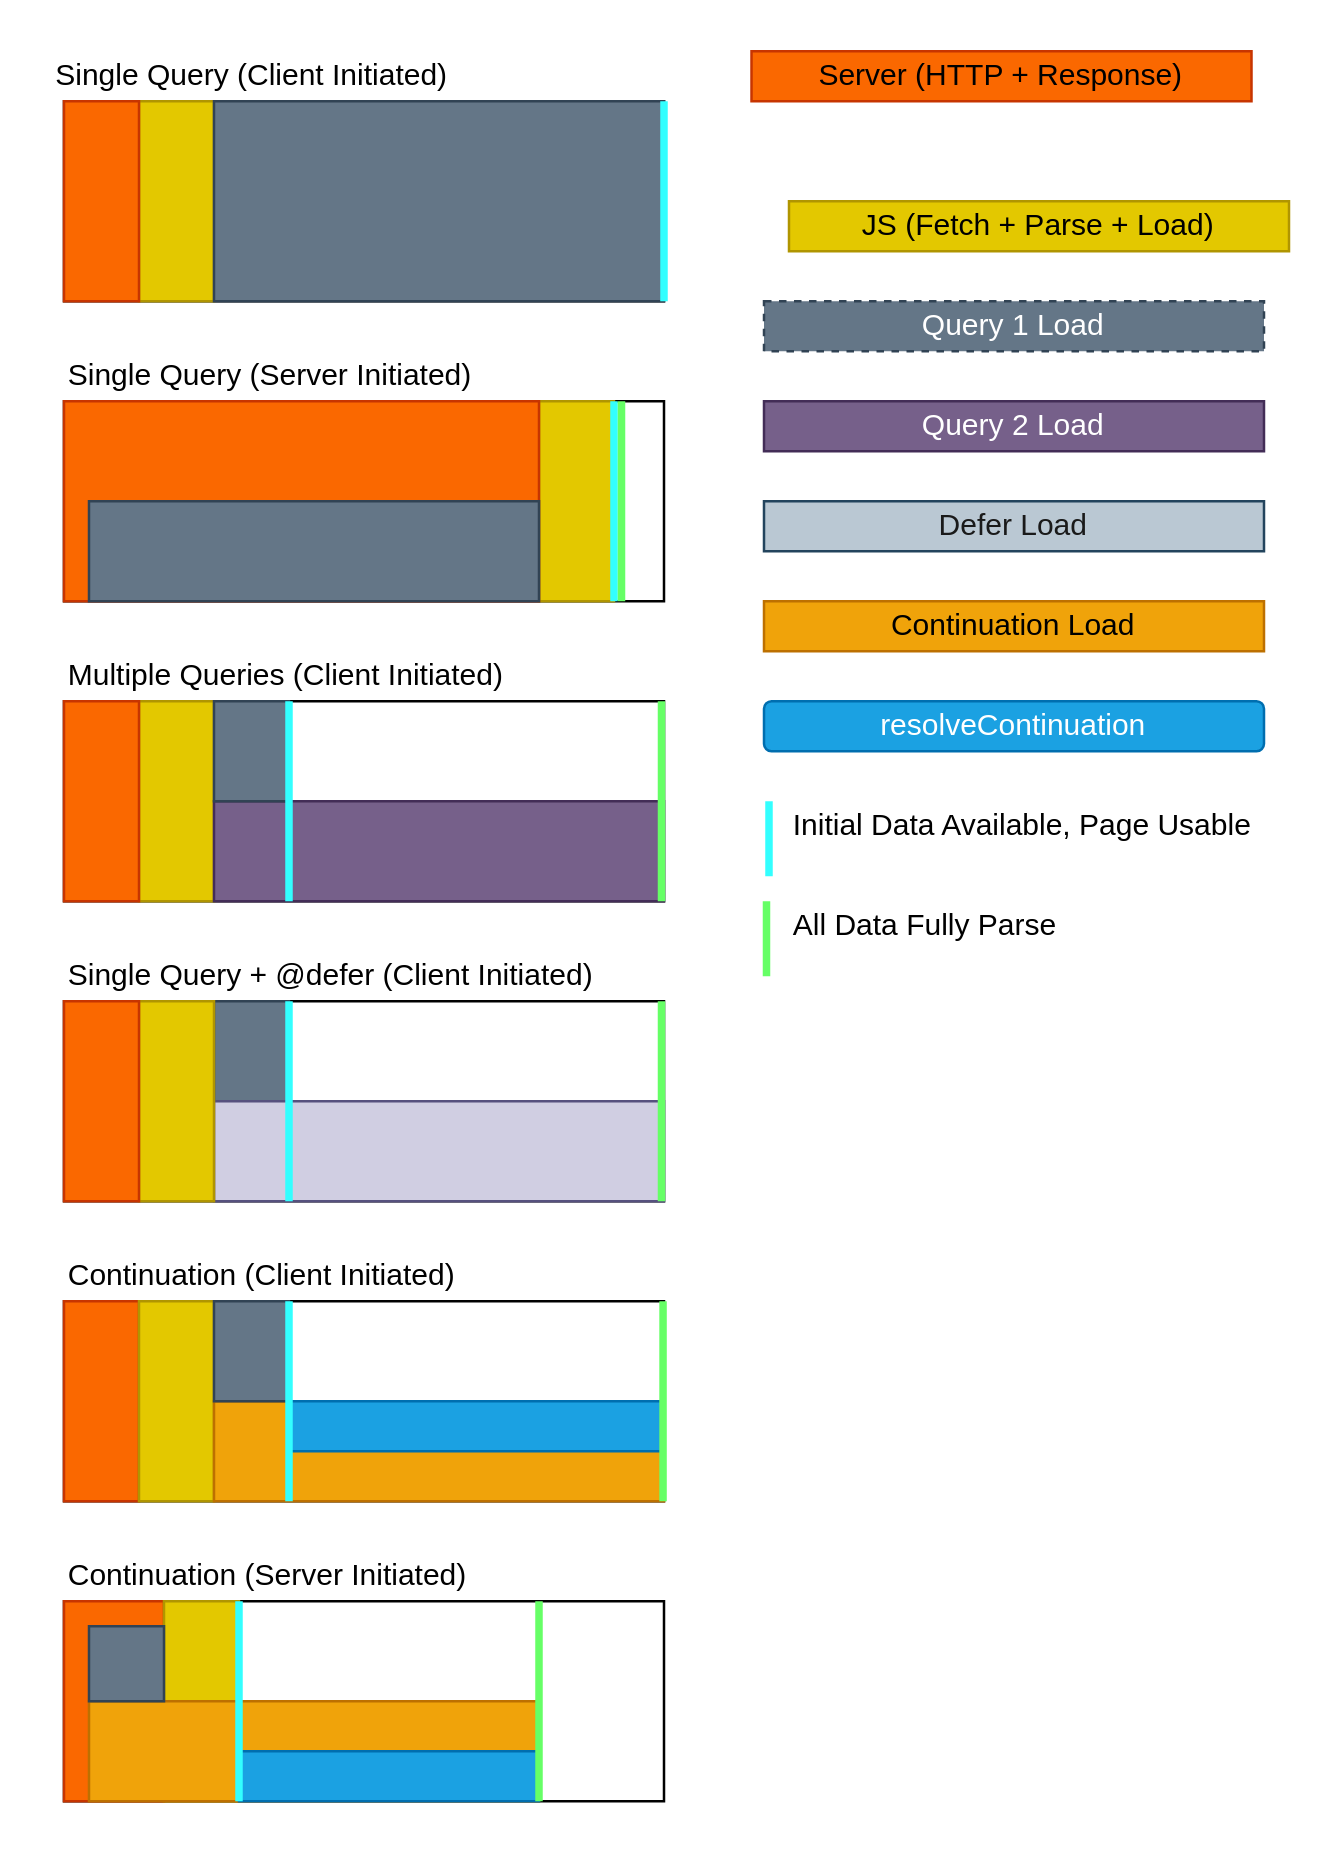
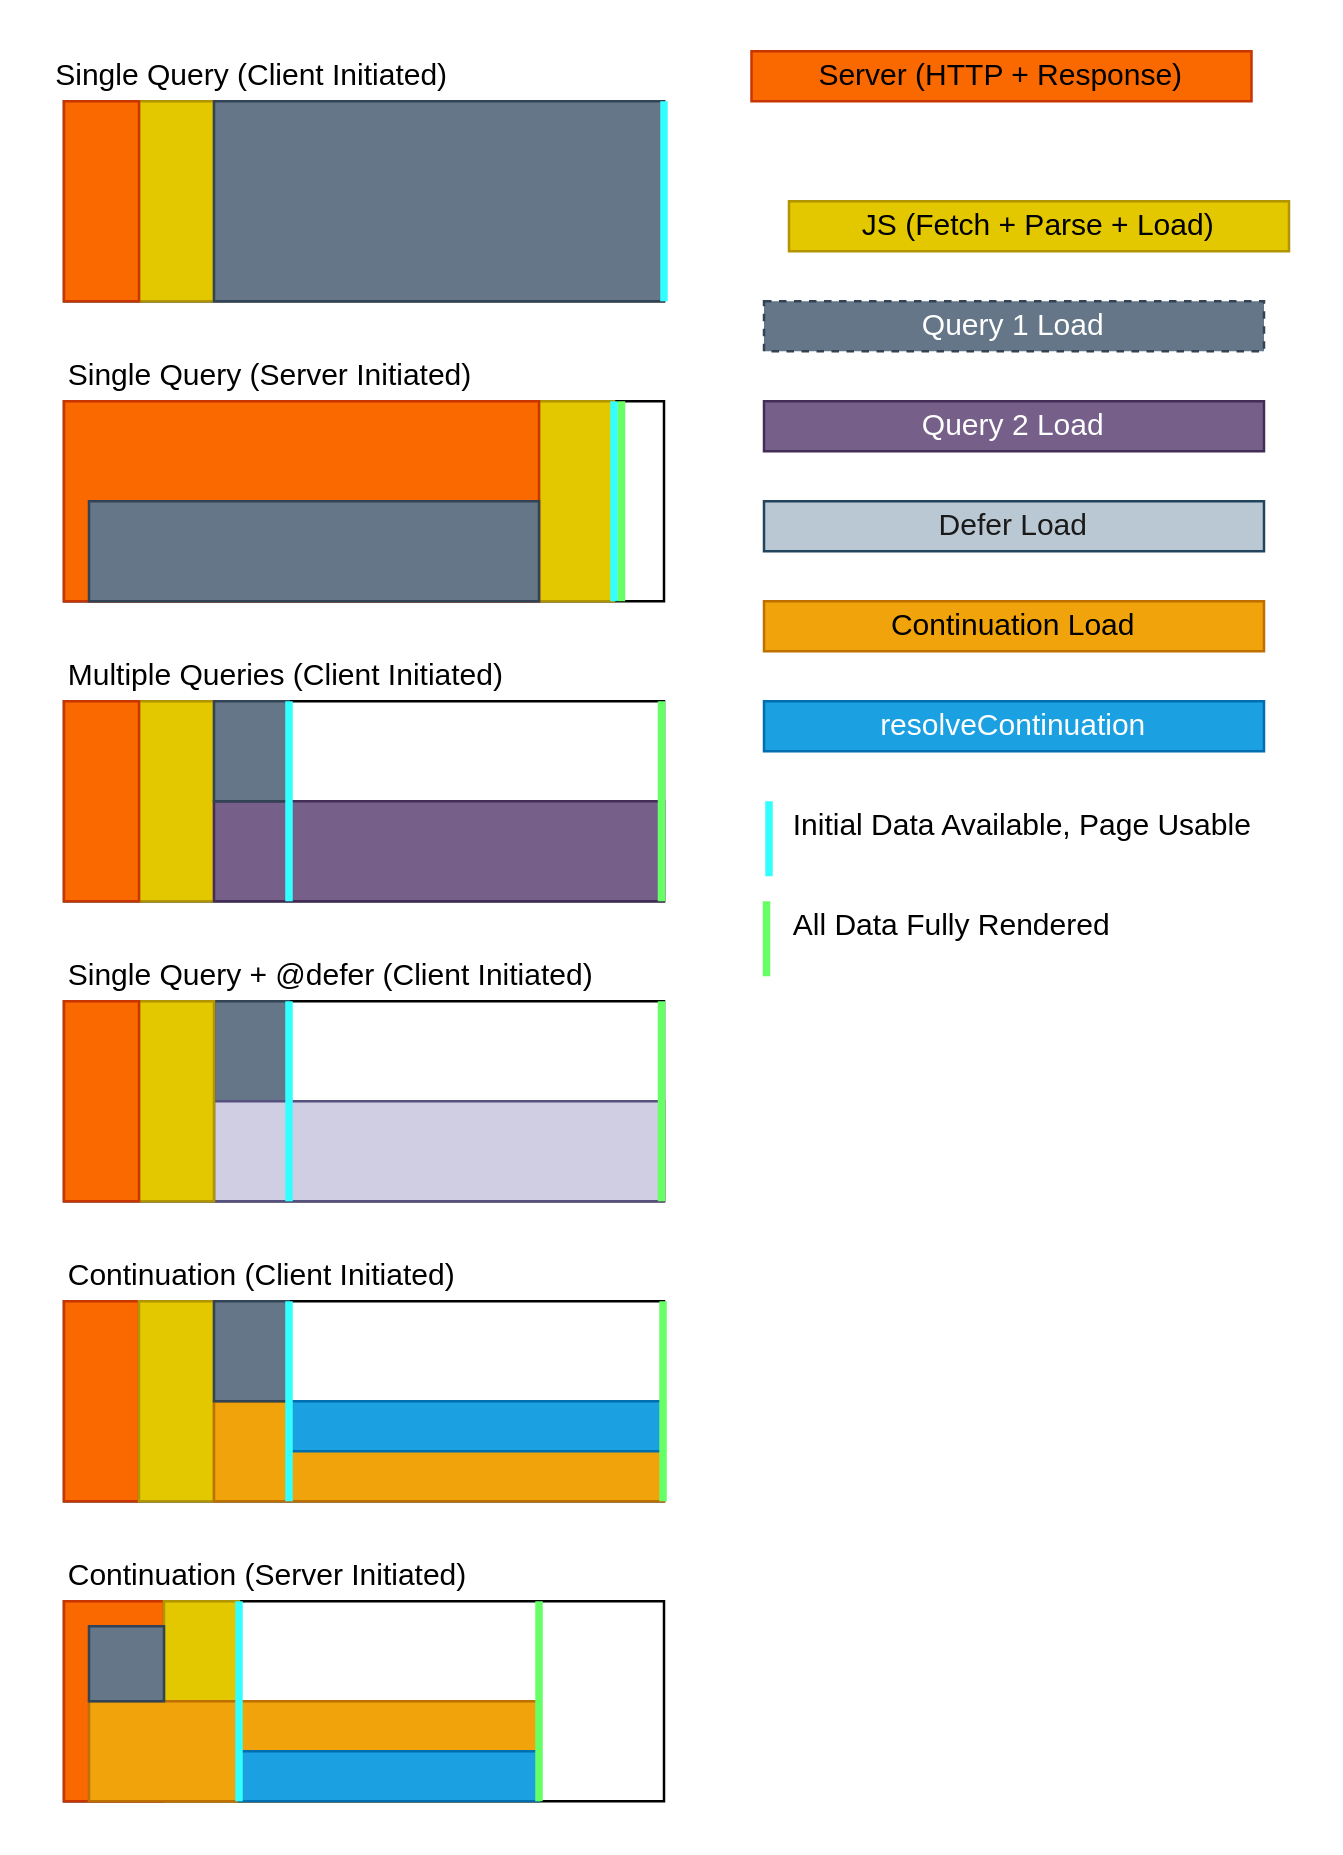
  <mxCell id="0" />
  <mxCell id="1" parent="0" />
  <mxCell id="2" value="" style="rounded=0;whiteSpace=wrap;html=1;" parent="1" vertex="1"><mxGeometry x="25" y="280" width="240" height="80" as="geometry" /></mxCell>
  <mxCell id="3" value="" style="rounded=0;whiteSpace=wrap;html=1;" parent="1" vertex="1"><mxGeometry x="25" y="400" width="240" height="80" as="geometry" /></mxCell>
  <mxCell id="4" value="" style="rounded=0;whiteSpace=wrap;html=1;" parent="1" vertex="1"><mxGeometry x="25" y="520" width="240" height="80" as="geometry" /></mxCell>
  <mxCell id="5" value="" style="rounded=0;whiteSpace=wrap;html=1;fillColor=#e3c800;fontColor=#000000;strokeColor=#B09500;" parent="1" vertex="1"><mxGeometry x="55" y="280" width="30" height="80" as="geometry" /></mxCell>
  <mxCell id="6" value="" style="rounded=0;whiteSpace=wrap;html=1;fillColor=#fa6800;fontColor=#000000;strokeColor=#C73500;" parent="1" vertex="1"><mxGeometry x="25" y="280" width="30" height="80" as="geometry" /></mxCell>
  <mxCell id="7" value="Server (HTTP + Response)" style="rounded=0;whiteSpace=wrap;html=1;fillColor=#fa6800;fontColor=#000000;strokeColor=#C73500;" parent="1" vertex="1"><mxGeometry x="300" y="20" width="200" height="20" as="geometry" /></mxCell>
  <mxCell id="8" value="" style="rounded=0;whiteSpace=wrap;html=1;" parent="1" vertex="1"><mxGeometry x="25" y="40" width="240" height="80" as="geometry" /></mxCell>
  <mxCell id="9" value="" style="rounded=0;whiteSpace=wrap;html=1;fillColor=#e3c800;fontColor=#000000;strokeColor=#B09500;" parent="1" vertex="1"><mxGeometry x="55" y="40" width="30" height="80" as="geometry" /></mxCell>
  <mxCell id="10" value="" style="rounded=0;whiteSpace=wrap;html=1;fillColor=#fa6800;fontColor=#000000;strokeColor=#C73500;" parent="1" vertex="1"><mxGeometry x="25" y="40" width="30" height="80" as="geometry" /></mxCell>
  <mxCell id="11" value="JS (Fetch + Parse + Load)" style="rounded=0;whiteSpace=wrap;html=1;fillColor=#e3c800;fontColor=#000000;strokeColor=#B09500;" parent="1" vertex="1"><mxGeometry x="315" y="80" width="200" height="20" as="geometry" /></mxCell>
  <mxCell id="12" value="Single Query (Client Initiated)" style="text;html=1;align=left;verticalAlign=middle;resizable=0;points=[];autosize=1;strokeColor=none;fillColor=none;" parent="1" vertex="1"><mxGeometry x="20" y="20" width="170" height="20" as="geometry" /></mxCell>
  <mxCell id="13" value="Multiple Queries (Client Initiated)" style="text;html=1;align=left;verticalAlign=middle;resizable=0;points=[];autosize=1;strokeColor=none;fillColor=none;" parent="1" vertex="1"><mxGeometry x="25" y="260" width="190" height="20" as="geometry" /></mxCell>
  <mxCell id="14" value="" style="rounded=0;whiteSpace=wrap;html=1;fillColor=#647687;fontColor=#ffffff;strokeColor=#314354;" parent="1" vertex="1"><mxGeometry x="85" y="40" width="180" height="80" as="geometry" /></mxCell>
  <mxCell id="15" value="Query 1 Load" style="rounded=0;whiteSpace=wrap;html=1;fillColor=#647687;fontColor=#ffffff;strokeColor=#314354;dashed=1;" parent="1" vertex="1"><mxGeometry x="305" y="120" width="200" height="20" as="geometry" /></mxCell>
  <mxCell id="16" value="Query 2 Load" style="rounded=0;whiteSpace=wrap;html=1;fillColor=#76608a;fontColor=#ffffff;strokeColor=#432D57;" parent="1" vertex="1"><mxGeometry x="305" y="160" width="200" height="20" as="geometry" /></mxCell>
  <mxCell id="17" value="" style="rounded=0;whiteSpace=wrap;html=1;fillColor=#76608a;fontColor=#ffffff;strokeColor=#432D57;" parent="1" vertex="1"><mxGeometry x="85" y="320" width="180" height="40" as="geometry" /></mxCell>
  <mxCell id="18" value="" style="rounded=0;whiteSpace=wrap;html=1;fillColor=#647687;fontColor=#ffffff;strokeColor=#314354;" parent="1" vertex="1"><mxGeometry x="85" y="280" width="30" height="40" as="geometry" /></mxCell>
  <mxCell id="19" value="Single Query + @defer (Client Initiated)" style="text;html=1;align=left;verticalAlign=middle;resizable=0;points=[];autosize=1;strokeColor=none;fillColor=none;" parent="1" vertex="1"><mxGeometry x="25" y="380" width="230" height="20" as="geometry" /></mxCell>
  <mxCell id="20" value="" style="rounded=0;whiteSpace=wrap;html=1;fillColor=#647687;fontColor=#ffffff;strokeColor=#314354;" parent="1" vertex="1"><mxGeometry x="85" y="400" width="30" height="40" as="geometry" /></mxCell>
  <mxCell id="21" value="" style="rounded=0;whiteSpace=wrap;html=1;fillColor=#d0cee2;strokeColor=#56517e;" parent="1" vertex="1"><mxGeometry x="85" y="440" width="180" height="40" as="geometry" /></mxCell>
  <mxCell id="22" value="" style="rounded=0;whiteSpace=wrap;html=1;fillColor=#e3c800;fontColor=#000000;strokeColor=#B09500;" parent="1" vertex="1"><mxGeometry x="55" y="400" width="30" height="80" as="geometry" /></mxCell>
  <mxCell id="23" value="" style="rounded=0;whiteSpace=wrap;html=1;fillColor=#fa6800;fontColor=#000000;strokeColor=#C73500;" parent="1" vertex="1"><mxGeometry x="25" y="400" width="30" height="80" as="geometry" /></mxCell>
  <mxCell id="24" value="Continuation (Client Initiated)" style="text;html=1;align=left;verticalAlign=middle;resizable=0;points=[];autosize=1;strokeColor=none;fillColor=none;" parent="1" vertex="1"><mxGeometry x="25" y="500" width="170" height="20" as="geometry" /></mxCell>
  <mxCell id="25" value="" style="rounded=0;whiteSpace=wrap;html=1;" parent="1" vertex="1"><mxGeometry x="25" y="160" width="240" height="80" as="geometry" /></mxCell>
  <mxCell id="26" value="" style="rounded=0;whiteSpace=wrap;html=1;fillColor=#e3c800;fontColor=#000000;strokeColor=#B09500;" parent="1" vertex="1"><mxGeometry x="215" y="160" width="30" height="80" as="geometry" /></mxCell>
  <mxCell id="27" value="" style="rounded=0;whiteSpace=wrap;html=1;fillColor=#fa6800;fontColor=#000000;strokeColor=#C73500;" parent="1" vertex="1"><mxGeometry x="25" y="160" width="190" height="80" as="geometry" /></mxCell>
  <mxCell id="28" value="Single Query (Server Initiated)" style="text;html=1;align=left;verticalAlign=middle;resizable=0;points=[];autosize=1;strokeColor=none;fillColor=none;" parent="1" vertex="1"><mxGeometry x="25" y="140" width="180" height="20" as="geometry" /></mxCell>
  <mxCell id="29" value="" style="rounded=0;whiteSpace=wrap;html=1;fillColor=#647687;fontColor=#ffffff;strokeColor=#314354;" parent="1" vertex="1"><mxGeometry x="35" y="200" width="180" height="40" as="geometry" /></mxCell>
  <mxCell id="30" value="" style="rounded=0;whiteSpace=wrap;html=1;fillColor=#fa6800;fontColor=#000000;strokeColor=#C73500;" parent="1" vertex="1"><mxGeometry x="25" y="520" width="30" height="80" as="geometry" /></mxCell>
  <mxCell id="31" value="" style="rounded=0;whiteSpace=wrap;html=1;fillColor=#e3c800;fontColor=#000000;strokeColor=#B09500;" parent="1" vertex="1"><mxGeometry x="55" y="520" width="30" height="80" as="geometry" /></mxCell>
  <mxCell id="32" value="" style="rounded=0;whiteSpace=wrap;html=1;fillColor=#f0a30a;fontColor=#000000;strokeColor=#BD7000;" parent="1" vertex="1"><mxGeometry x="85" y="560" width="180" height="40" as="geometry" /></mxCell>
  <mxCell id="33" value="" style="rounded=0;whiteSpace=wrap;html=1;fillColor=#647687;fontColor=#ffffff;strokeColor=#314354;" parent="1" vertex="1"><mxGeometry x="85" y="520" width="30" height="40" as="geometry" /></mxCell>
- <mxCell id="34" value="resolveContinuation" style="whiteSpace=wrap;html=1;fillColor=#1ba1e2;fontColor=#ffffff;strokeColor=#006EAF;rounded=1;" parent="1" vertex="1"><mxGeometry x="305" y="280" width="200" height="20" as="geometry" /></mxCell>
+ <mxCell id="34" value="resolveContinuation" style="rounded=0;whiteSpace=wrap;html=1;fillColor=#1ba1e2;fontColor=#ffffff;strokeColor=#006EAF;" parent="1" vertex="1"><mxGeometry x="305" y="280" width="200" height="20" as="geometry" /></mxCell>
  <mxCell id="35" value="" style="rounded=0;whiteSpace=wrap;html=1;fillColor=#1ba1e2;fontColor=#ffffff;strokeColor=#006EAF;" parent="1" vertex="1"><mxGeometry x="115" y="560" width="150" height="20" as="geometry" /></mxCell>
  <mxCell id="36" value="" style="endArrow=none;html=1;fillColor=#e51400;strokeColor=#33FFFF;strokeWidth=3;" parent="1" edge="1"><mxGeometry width="50" height="50" relative="1" as="geometry"><mxPoint x="265" y="120" as="sourcePoint" /><mxPoint x="265" y="40" as="targetPoint" /></mxGeometry></mxCell>
  <mxCell id="37" value="" style="endArrow=none;html=1;fillColor=#e51400;strokeColor=#33FFFF;strokeWidth=3;" parent="1" edge="1"><mxGeometry width="50" height="50" relative="1" as="geometry"><mxPoint x="245" y="240" as="sourcePoint" /><mxPoint x="245" y="160" as="targetPoint" /></mxGeometry></mxCell>
  <mxCell id="38" value="" style="endArrow=none;html=1;fillColor=#008a00;strokeColor=#66FF66;strokeWidth=3;" parent="1" edge="1"><mxGeometry width="50" height="50" relative="1" as="geometry"><mxPoint x="248" y="240" as="sourcePoint" /><mxPoint x="248" y="160" as="targetPoint" /></mxGeometry></mxCell>
  <mxCell id="39" value="" style="endArrow=none;html=1;fillColor=#008a00;strokeColor=#66FF66;strokeWidth=3;" parent="1" edge="1"><mxGeometry width="50" height="50" relative="1" as="geometry"><mxPoint x="264" y="360" as="sourcePoint" /><mxPoint x="264" y="280" as="targetPoint" /></mxGeometry></mxCell>
  <mxCell id="40" value="" style="endArrow=none;html=1;fillColor=#e51400;strokeColor=#33FFFF;strokeWidth=3;" parent="1" edge="1"><mxGeometry width="50" height="50" relative="1" as="geometry"><mxPoint x="115" y="360" as="sourcePoint" /><mxPoint x="115" y="280" as="targetPoint" /></mxGeometry></mxCell>
  <mxCell id="41" value="" style="endArrow=none;html=1;fillColor=#e51400;strokeColor=#33FFFF;strokeWidth=3;" parent="1" edge="1"><mxGeometry width="50" height="50" relative="1" as="geometry"><mxPoint x="115" y="480" as="sourcePoint" /><mxPoint x="115" y="400" as="targetPoint" /></mxGeometry></mxCell>
  <mxCell id="42" value="" style="endArrow=none;html=1;fillColor=#008a00;strokeColor=#66FF66;strokeWidth=3;" parent="1" edge="1"><mxGeometry width="50" height="50" relative="1" as="geometry"><mxPoint x="264" y="480" as="sourcePoint" /><mxPoint x="264" y="400" as="targetPoint" /></mxGeometry></mxCell>
  <mxCell id="43" value="" style="endArrow=none;html=1;fillColor=#e51400;strokeColor=#33FFFF;strokeWidth=3;" parent="1" edge="1"><mxGeometry width="50" height="50" relative="1" as="geometry"><mxPoint x="115" y="600" as="sourcePoint" /><mxPoint x="115" y="520" as="targetPoint" /></mxGeometry></mxCell>
  <mxCell id="44" value="" style="endArrow=none;html=1;fillColor=#008a00;strokeColor=#66FF66;strokeWidth=3;" parent="1" edge="1"><mxGeometry width="50" height="50" relative="1" as="geometry"><mxPoint x="264.62" y="600" as="sourcePoint" /><mxPoint x="264.62" y="520" as="targetPoint" /></mxGeometry></mxCell>
  <mxCell id="45" value="" style="endArrow=none;html=1;fillColor=#60a917;strokeColor=#66FF66;strokeWidth=3;" parent="1" edge="1"><mxGeometry width="50" height="50" relative="1" as="geometry"><mxPoint x="306" y="390" as="sourcePoint" /><mxPoint x="306" y="360" as="targetPoint" /></mxGeometry></mxCell>
  <mxCell id="46" value="" style="endArrow=none;html=1;fillColor=#e51400;strokeColor=#33FFFF;strokeWidth=3;" parent="1" edge="1"><mxGeometry width="50" height="50" relative="1" as="geometry"><mxPoint x="307" y="350" as="sourcePoint" /><mxPoint x="307" y="320" as="targetPoint" /></mxGeometry></mxCell>
- <mxCell id="47" value="All Data Fully Parse" style="text;html=1;align=left;verticalAlign=middle;resizable=0;points=[];autosize=1;strokeColor=none;fillColor=none;" parent="1" vertex="1"><mxGeometry x="315" y="360" width="140" height="20" as="geometry" /></mxCell>
+ <mxCell id="47" value="All Data Fully Rendered" style="text;html=1;align=left;verticalAlign=middle;resizable=0;points=[];autosize=1;strokeColor=none;fillColor=none;" parent="1" vertex="1"><mxGeometry x="315" y="360" width="140" height="20" as="geometry" /></mxCell>
  <mxCell id="48" value="Initial Data Available, Page Usable" style="text;html=1;align=left;verticalAlign=middle;resizable=0;points=[];autosize=1;strokeColor=none;fillColor=none;" parent="1" vertex="1"><mxGeometry x="315" y="320" width="200" height="20" as="geometry" /></mxCell>
  <mxCell id="49" value="Continuation Load" style="rounded=0;whiteSpace=wrap;html=1;fillColor=#f0a30a;fontColor=#000000;strokeColor=#BD7000;" parent="1" vertex="1"><mxGeometry x="305" y="240" width="200" height="20" as="geometry" /></mxCell>
  <mxCell id="50" value="" style="rounded=0;whiteSpace=wrap;html=1;" vertex="1" parent="1"><mxGeometry x="25" y="640" width="240" height="80" as="geometry" /></mxCell>
  <mxCell id="51" value="Continuation (Server Initiated)" style="text;html=1;align=left;verticalAlign=middle;resizable=0;points=[];autosize=1;strokeColor=none;fillColor=none;" vertex="1" parent="1"><mxGeometry x="25" y="620" width="170" height="20" as="geometry" /></mxCell>
  <mxCell id="52" value="" style="rounded=0;whiteSpace=wrap;html=1;fillColor=#fa6800;fontColor=#000000;strokeColor=#C73500;" vertex="1" parent="1"><mxGeometry x="25" y="640" width="40" height="80" as="geometry" /></mxCell>
  <mxCell id="53" value="" style="rounded=0;whiteSpace=wrap;html=1;fillColor=#e3c800;fontColor=#000000;strokeColor=#B09500;" vertex="1" parent="1"><mxGeometry x="65" y="640" width="30" height="80" as="geometry" /></mxCell>
  <mxCell id="54" value="" style="rounded=0;whiteSpace=wrap;html=1;fillColor=#f0a30a;fontColor=#000000;strokeColor=#BD7000;" vertex="1" parent="1"><mxGeometry x="35" y="680" width="180" height="40" as="geometry" /></mxCell>
  <mxCell id="55" value="" style="rounded=0;whiteSpace=wrap;html=1;fillColor=#647687;fontColor=#ffffff;strokeColor=#314354;" vertex="1" parent="1"><mxGeometry x="35" y="650" width="30" height="30" as="geometry" /></mxCell>
  <mxCell id="56" value="" style="rounded=0;whiteSpace=wrap;html=1;fillColor=#1ba1e2;fontColor=#ffffff;strokeColor=#006EAF;" vertex="1" parent="1"><mxGeometry x="95" y="700" width="120" height="20" as="geometry" /></mxCell>
  <mxCell id="57" value="" style="endArrow=none;html=1;fillColor=#e51400;strokeColor=#33FFFF;strokeWidth=3;" edge="1" parent="1"><mxGeometry width="50" height="50" relative="1" as="geometry"><mxPoint x="95" y="720" as="sourcePoint" /><mxPoint x="95" y="640" as="targetPoint" /></mxGeometry></mxCell>
  <mxCell id="58" value="" style="endArrow=none;html=1;fillColor=#008a00;strokeColor=#66FF66;strokeWidth=3;" edge="1" parent="1"><mxGeometry width="50" height="50" relative="1" as="geometry"><mxPoint x="215" y="720" as="sourcePoint" /><mxPoint x="215" y="640" as="targetPoint" /></mxGeometry></mxCell>
  <mxCell id="59" value="&lt;font color=&quot;#1a1a1a&quot;&gt;Defer Load&lt;/font&gt;" style="rounded=0;whiteSpace=wrap;html=1;fillColor=#bac8d3;strokeColor=#23445d;" vertex="1" parent="1"><mxGeometry x="305" y="200" width="200" height="20" as="geometry" /></mxCell>
